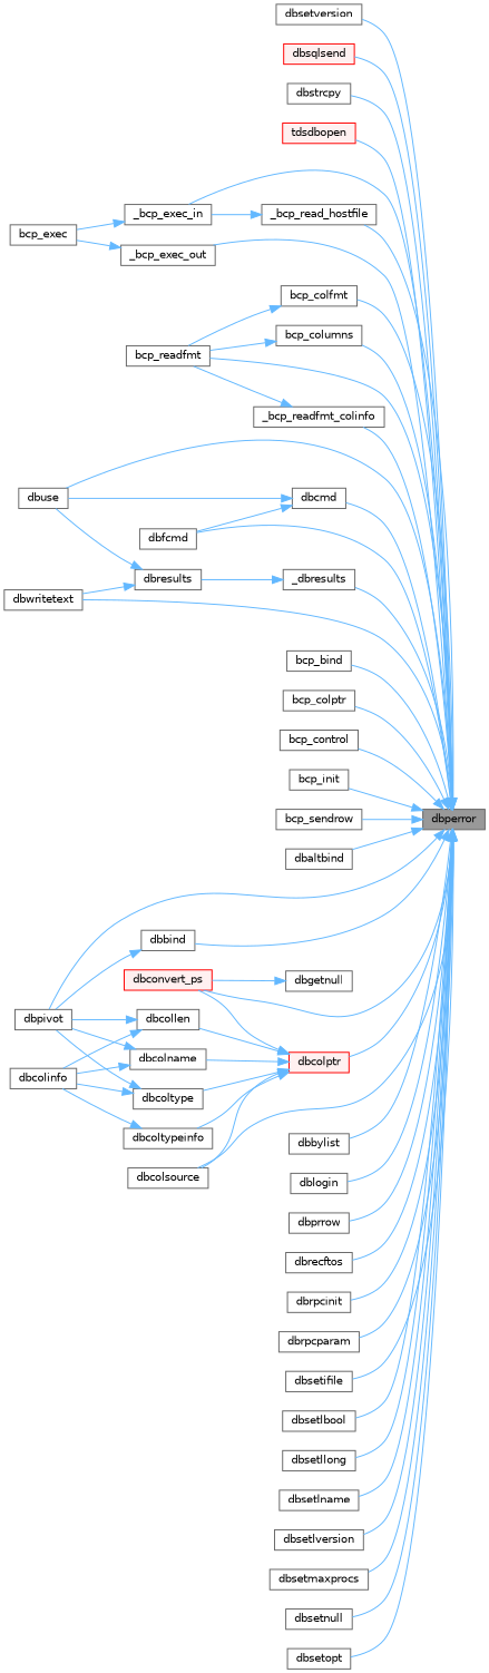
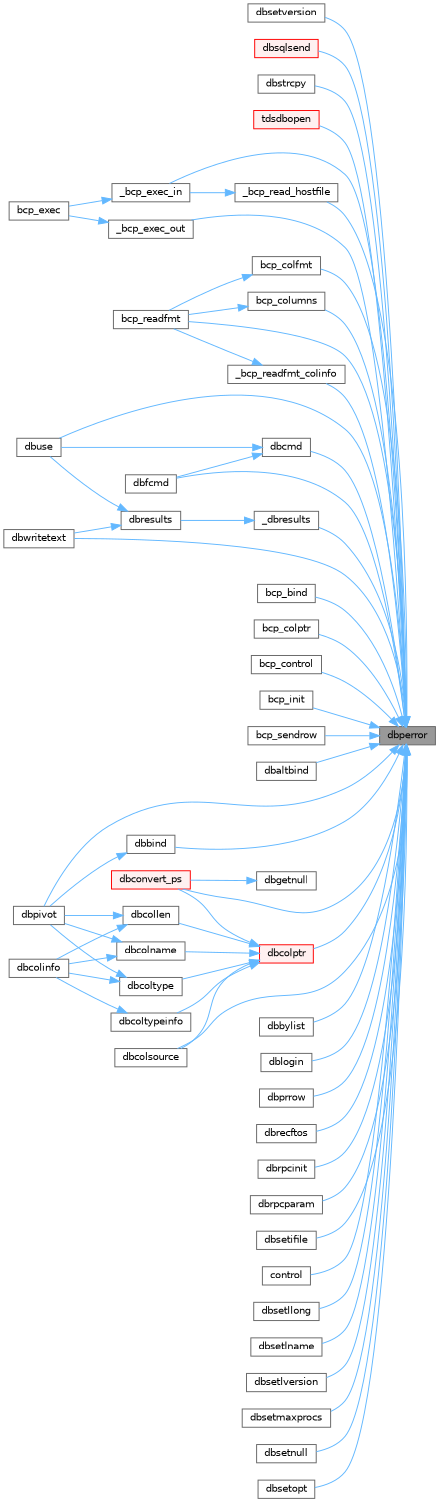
  digraph {
    rankdir=RL
    node [color=grey40 fillcolor=white fontname=Helvetica fontsize=10 shape=box style=filled]
    edge [color=steelblue1 dir=back fontname=Helvetica fontsize=10 labelfontname=Helvetica labelfontsize=10 style=solid]
    n1 [color=gray40 fillcolor=grey60 fontcolor=black height=0.2 label=dbperror width=0.4]
    n2 [height=0.2 label=_bcp_exec_in width=0.4]
    n3 [height=0.2 label=_bcp_exec_out width=0.4]
    n4 [height=0.2 label=_bcp_read_hostfile width=0.4]
    n5 [height=0.2 label=_bcp_readfmt_colinfo width=0.4]
    n6 [height=0.2 label=bcp_readfmt width=0.4]
    n7 [height=0.2 label=_dbresults width=0.4]
    n8 [height=0.2 label=dbuse width=0.4]
    n9 [height=0.2 label=dbwritetext width=0.4]
    n10 [height=0.2 label=bcp_bind width=0.4]
    n11 [height=0.2 label=bcp_colfmt width=0.4]
    n12 [height=0.2 label=bcp_colptr width=0.4]
    n13 [height=0.2 label=bcp_columns width=0.4]
    n14 [height=0.2 label=bcp_control width=0.4]
    n15 [height=0.2 label=bcp_init width=0.4]
    n16 [height=0.2 label=bcp_sendrow width=0.4]
    n17 [height=0.2 label=dbaltbind width=0.4]
    n18 [height=0.2 label=dbbind width=0.4]
    n19 [height=0.2 label=dbpivot width=0.4]
    n20 [height=0.2 label=dbbylist width=0.4]
    n21 [height=0.2 label=dbcmd width=0.4]
    n22 [height=0.2 label=dbfcmd width=0.4]
    n23 [color=red fillcolor="#FFF0F0" height=0.2 label=dbcolptr width=0.4]
    n24 [color=red fillcolor="#FFF0F0" height=0.2 label=dbconvert_ps width=0.4]
    n25 [height=0.2 label=dblogin width=0.4]
    n26 [height=0.2 label=dbprrow width=0.4]
    n27 [height=0.2 label=dbrecftos width=0.4]
    n28 [height=0.2 label=dbrpcinit width=0.4]
    n29 [height=0.2 label=dbrpcparam width=0.4]
    n30 [height=0.2 label=dbsetifile width=0.4]
-   n31 [height=0.2 label=dbsetlbool width=0.4]
+   n31 [height=0.2 label=control width=0.4]
    n32 [height=0.2 label=dbsetllong width=0.4]
    n33 [height=0.2 label=dbsetlname width=0.4]
    n34 [height=0.2 label=dbsetlversion width=0.4]
    n35 [height=0.2 label=dbsetmaxprocs width=0.4]
    n36 [height=0.2 label=dbsetnull width=0.4]
    n37 [height=0.2 label=dbsetopt width=0.4]
    n38 [height=0.2 label=dbsetversion width=0.4]
    n39 [color=red fillcolor="#FFF0F0" height=0.2 label=dbsqlsend width=0.4]
    n40 [height=0.2 label=dbstrcpy width=0.4]
    n41 [color=red fillcolor="#FFF0F0" height=0.2 label=tdsdbopen width=0.4]
    n42 [height=0.2 label=dbcolsource width=0.4]
    n43 [height=0.2 label=bcp_exec width=0.4]
    n44 [height=0.2 label=dbresults width=0.4]
    n45 [height=0.2 label=dbcollen width=0.4]
    n46 [height=0.2 label=dbcolname width=0.4]
    n47 [height=0.2 label=dbcoltype width=0.4]
    n48 [height=0.2 label=dbcoltypeinfo width=0.4]
    n49 [height=0.2 label=dbgetnull width=0.4]
    n50 [height=0.2 label=dbcolinfo width=0.4]
    n1 -> n2
    n1 -> n3
    n1 -> n4
    n1 -> n5
    n1 -> n6
    n1 -> n7
    n1 -> n8
    n1 -> n9
    n1 -> n10
    n1 -> n11
    n1 -> n12
    n1 -> n13
    n1 -> n14
    n1 -> n15
    n1 -> n16
    n1 -> n17
    n1 -> n18
    n1 -> n19
    n1 -> n20
    n1 -> n21
    n1 -> n22
    n1 -> n23
    n1 -> n24
    n1 -> n25
    n1 -> n26
    n1 -> n27
    n1 -> n28
    n1 -> n29
    n1 -> n30
    n1 -> n31
    n1 -> n32
    n1 -> n33
    n1 -> n34
    n1 -> n35
    n1 -> n36
    n1 -> n37
    n1 -> n38
    n1 -> n39
    n1 -> n40
    n1 -> n41
    n1 -> n42
    n2 -> n43
    n3 -> n43
    n4 -> n2
    n5 -> n6
    n7 -> n44
    n11 -> n6
    n13 -> n6
    n18 -> n19
    n21 -> n8
    n21 -> n22
    n23 -> n24
    n23 -> n42
    n23 -> n45
    n23 -> n46
    n23 -> n47
    n23 -> n48
    n44 -> n8
    n44 -> n9
    n45 -> n19
    n45 -> n50
    n46 -> n19
    n46 -> n50
    n47 -> n19
    n47 -> n50
    n48 -> n50
    n49 -> n24
  }
